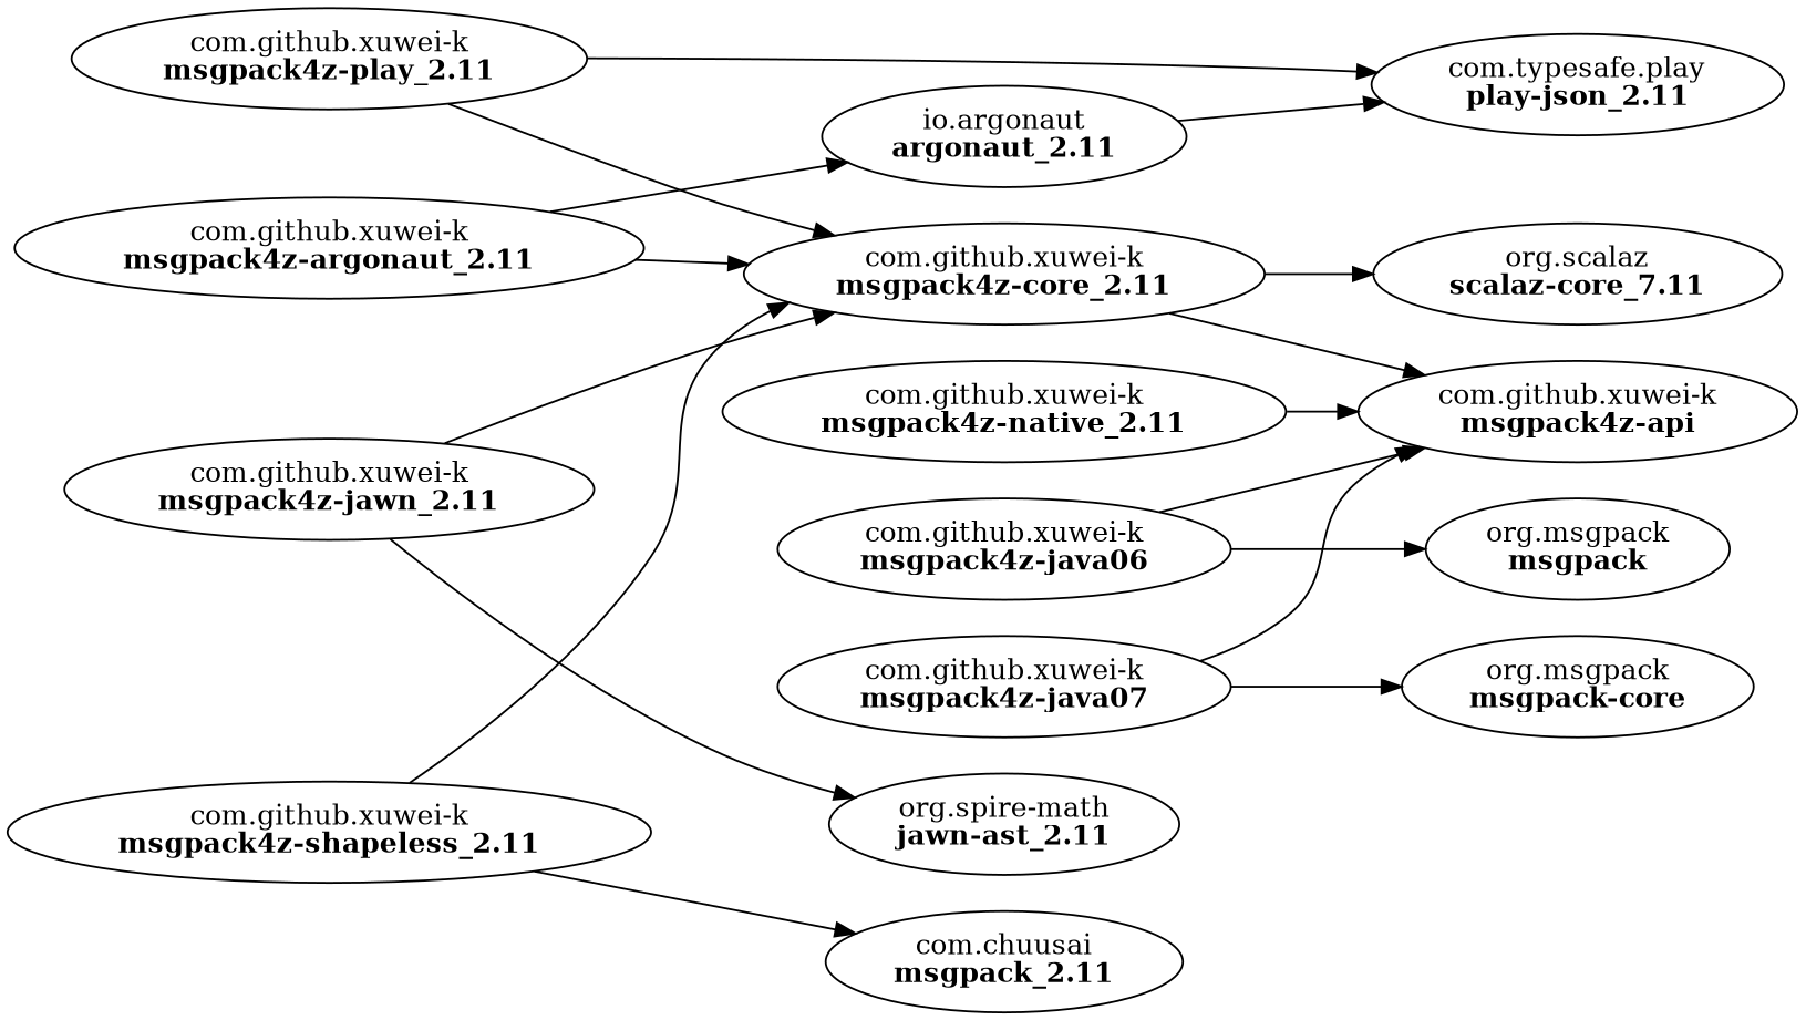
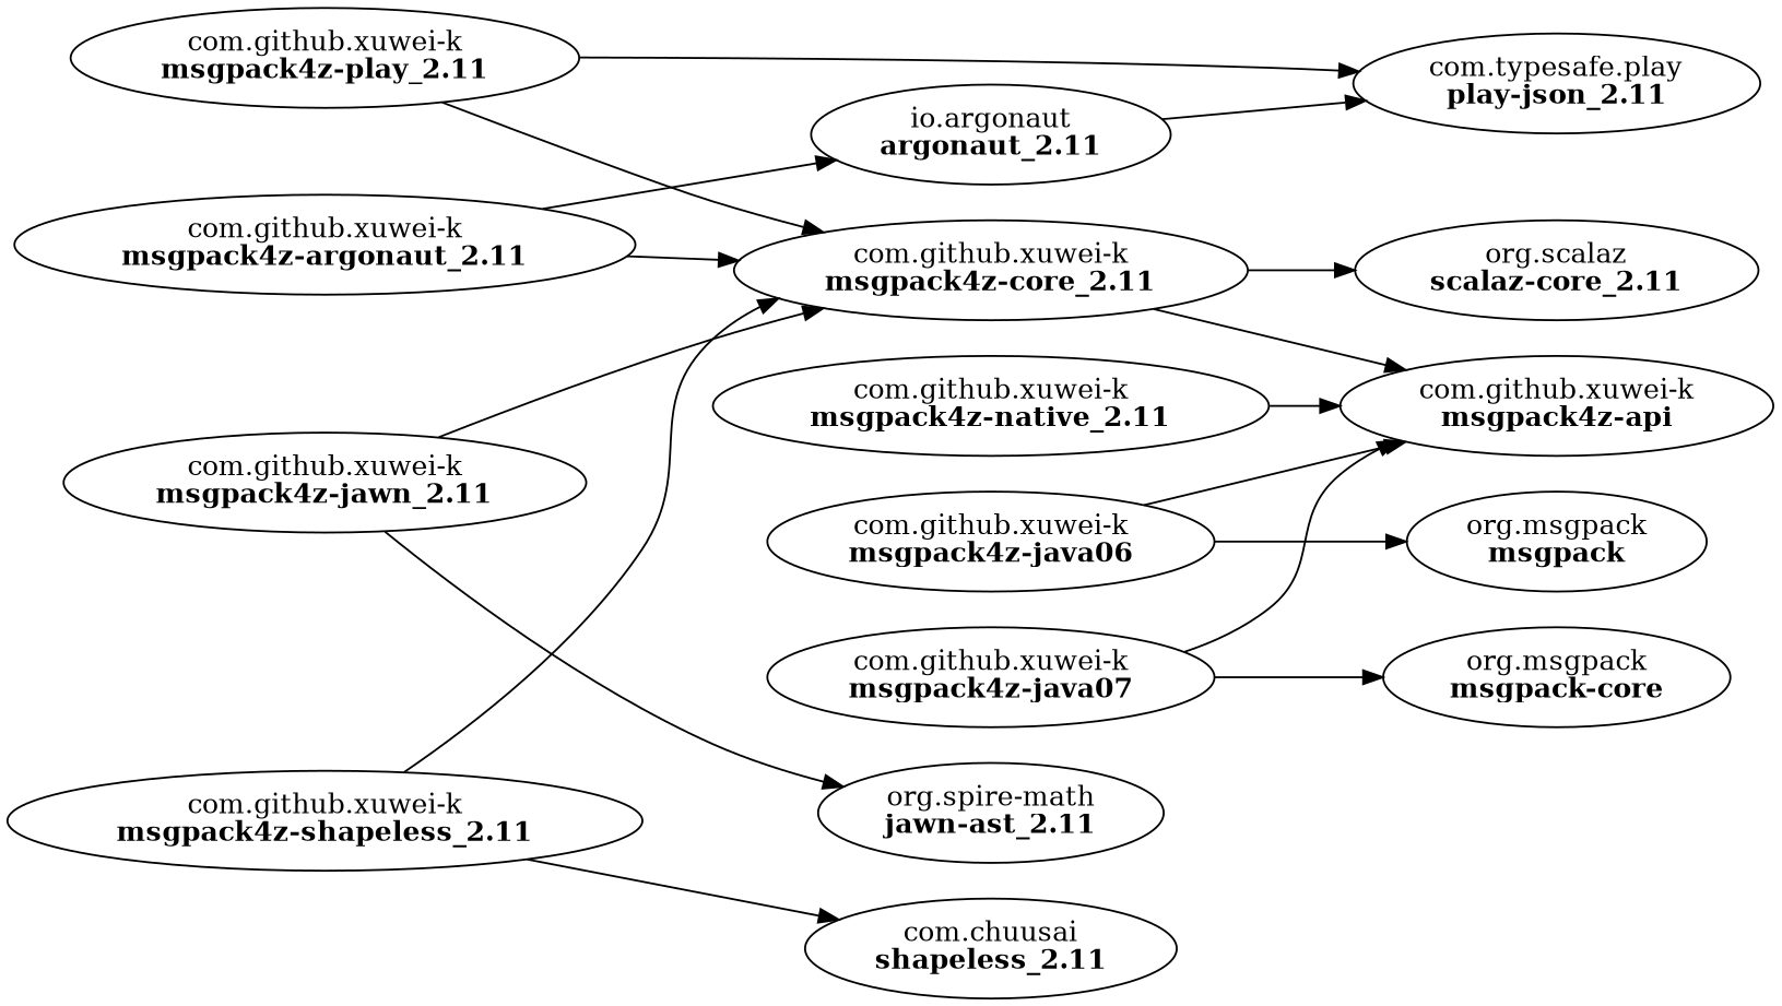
  digraph {
    rankdir=LR
    n1 [label=<com.github.xuwei-k<BR/><B>msgpack4z-play_2.11</B>>]
    n2 [label=<com.typesafe.play<BR/><B>play-json_2.11</B>>]
    n3 [label=<com.github.xuwei-k<BR/><B>msgpack4z-core_2.11</B>>]
-   n4 [label=<org.scalaz<BR/><B>scalaz-core_7.11</B>>]
+   n4 [label=<org.scalaz<BR/><B>scalaz-core_2.11</B>>]
    n5 [label=<com.github.xuwei-k<BR/><B>msgpack4z-api</B>>]
    n6 [label=<com.github.xuwei-k<BR/><B>msgpack4z-jawn_2.11</B>>]
    n7 [label=<org.spire-math<BR/><B>jawn-ast_2.11</B>>]
    n8 [label=<com.github.xuwei-k<BR/><B>msgpack4z-argonaut_2.11</B>>]
    n9 [label=<io.argonaut<BR/><B>argonaut_2.11</B>>]
    n10 [label=<com.github.xuwei-k<BR/><B>msgpack4z-java06</B>>]
    n11 [label=<org.msgpack<BR/><B>msgpack</B>>]
    n12 [label=<com.github.xuwei-k<BR/><B>msgpack4z-java07</B>>]
    n13 [label=<org.msgpack<BR/><B>msgpack-core</B>>]
    n14 [label=<com.github.xuwei-k<BR/><B>msgpack4z-native_2.11</B>>]
    n15 [label=<com.github.xuwei-k<BR/><B>msgpack4z-shapeless_2.11</B>>]
-   n16 [label=<com.chuusai<BR/><B>msgpack_2.11</B>>]
+   n16 [label=<com.chuusai<BR/><B>shapeless_2.11</B>>]
    n1 -> n2
    n1 -> n3
    n3 -> n4
    n3 -> n5
    n6 -> n3
    n6 -> n7
    n8 -> n3
    n8 -> n9
    n9 -> n2
    n10 -> n5
    n10 -> n11
    n12 -> n5
    n12 -> n13
    n14 -> n5
    n15 -> n3
    n15 -> n16
  }
